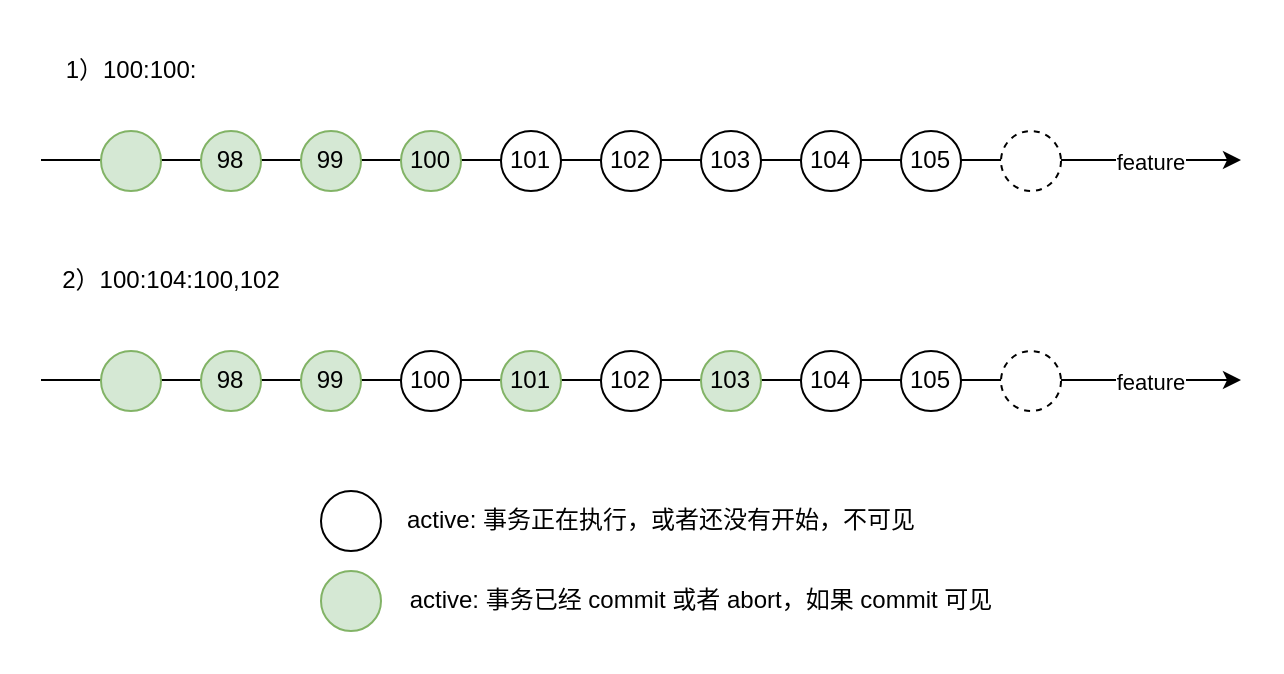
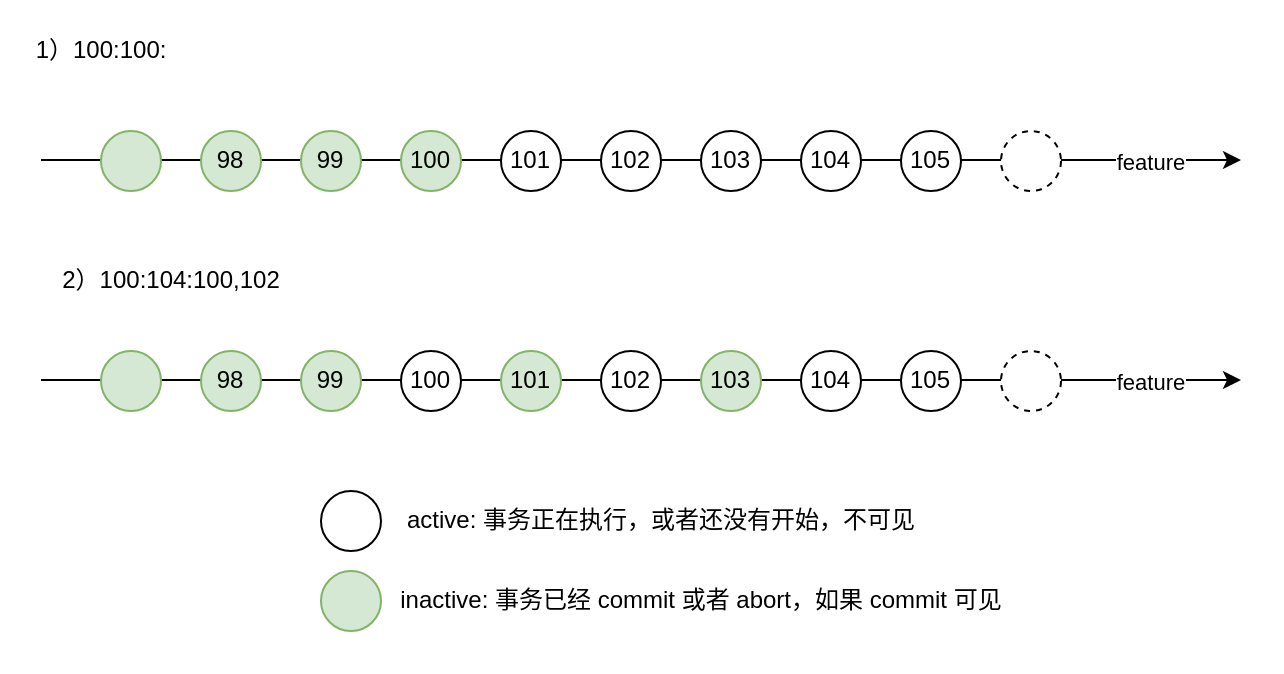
  <mxCell id="0" />
  <mxCell id="1" parent="0" />
  <mxCell id="2" value="" style="endArrow=classic;html=1;rounded=0;" edge="1" parent="1"><mxGeometry width="50" height="50" relative="1" as="geometry"><mxPoint x="20" y="79.5" as="sourcePoint" /><mxPoint x="620" y="79.5" as="targetPoint" /></mxGeometry></mxCell>
  <mxCell id="3" value="feature" style="edgeLabel;html=1;align=center;verticalAlign=middle;resizable=0;points=[];" connectable="0" vertex="1" parent="2"><mxGeometry x="0.847" relative="1" as="geometry"><mxPoint y="1" as="offset" /></mxGeometry></mxCell>
- <mxCell id="4" value="1）100:100:" style="text;html=1;align=center;verticalAlign=middle;resizable=0;points=[];autosize=1;strokeColor=none;fillColor=none;" vertex="1" parent="1"><mxGeometry x="20" y="20" width="90" height="30" as="geometry" /></mxCell>
+ <mxCell id="4" value="1）100:100:" style="text;html=1;align=center;verticalAlign=middle;resizable=0;points=[];autosize=1;strokeColor=none;fillColor=none;" vertex="1" parent="1"><mxGeometry x="5" y="10" width="90" height="30" as="geometry" /></mxCell>
  <mxCell id="5" value="" style="group" connectable="0" vertex="1" parent="1"><mxGeometry x="160" y="245" width="310" height="30" as="geometry" /></mxCell>
  <mxCell id="6" value="" style="ellipse;whiteSpace=wrap;html=1;aspect=fixed;" vertex="1" parent="5"><mxGeometry width="30" height="30" as="geometry" /></mxCell>
  <mxCell id="7" value="active: 事务正在执行，或者还没有开始，不可见" style="text;html=1;align=center;verticalAlign=middle;resizable=0;points=[];autosize=1;strokeColor=none;fillColor=none;" vertex="1" parent="5"><mxGeometry x="30" width="280" height="30" as="geometry" /></mxCell>
  <mxCell id="8" value="" style="group" connectable="0" vertex="1" parent="1"><mxGeometry x="160" y="285" width="330" height="30" as="geometry" /></mxCell>
  <mxCell id="9" value="" style="ellipse;whiteSpace=wrap;html=1;aspect=fixed;fillColor=#d5e8d4;strokeColor=#82b366;" vertex="1" parent="8"><mxGeometry width="30" height="30" as="geometry" /></mxCell>
- <mxCell id="10" value="active: 事务已经 commit 或者 abort，如果 commit 可见" style="text;html=1;align=center;verticalAlign=middle;resizable=0;points=[];autosize=1;strokeColor=none;fillColor=none;" vertex="1" parent="8"><mxGeometry x="30" width="320" height="30" as="geometry" /></mxCell>
+ <mxCell id="10" value="inactive: 事务已经 commit 或者 abort，如果 commit 可见" style="text;html=1;align=center;verticalAlign=middle;resizable=0;points=[];autosize=1;strokeColor=none;fillColor=none;" vertex="1" parent="8"><mxGeometry x="30" width="320" height="30" as="geometry" /></mxCell>
  <mxCell id="11" value="" style="ellipse;whiteSpace=wrap;html=1;aspect=fixed;fillColor=#d5e8d4;strokeColor=#82b366;" vertex="1" parent="1"><mxGeometry x="50" y="65" width="30" height="30" as="geometry" /></mxCell>
  <mxCell id="12" value="98" style="ellipse;whiteSpace=wrap;html=1;aspect=fixed;fillColor=#d5e8d4;strokeColor=#82b366;" vertex="1" parent="1"><mxGeometry x="100" y="65" width="30" height="30" as="geometry" /></mxCell>
  <mxCell id="13" value="99" style="ellipse;whiteSpace=wrap;html=1;aspect=fixed;fillColor=#d5e8d4;strokeColor=#82b366;" vertex="1" parent="1"><mxGeometry x="150" y="65" width="30" height="30" as="geometry" /></mxCell>
  <mxCell id="14" value="100" style="ellipse;whiteSpace=wrap;html=1;aspect=fixed;fillColor=#d5e8d4;strokeColor=#82b366;" vertex="1" parent="1"><mxGeometry x="200" y="65" width="30" height="30" as="geometry" /></mxCell>
  <mxCell id="15" value="101" style="ellipse;whiteSpace=wrap;html=1;aspect=fixed;" vertex="1" parent="1"><mxGeometry x="250" y="65" width="30" height="30" as="geometry" /></mxCell>
  <mxCell id="16" value="102" style="ellipse;whiteSpace=wrap;html=1;aspect=fixed;" vertex="1" parent="1"><mxGeometry x="300" y="65" width="30" height="30" as="geometry" /></mxCell>
  <mxCell id="17" value="103" style="ellipse;whiteSpace=wrap;html=1;aspect=fixed;" vertex="1" parent="1"><mxGeometry x="350" y="65" width="30" height="30" as="geometry" /></mxCell>
  <mxCell id="18" value="104" style="ellipse;whiteSpace=wrap;html=1;aspect=fixed;" vertex="1" parent="1"><mxGeometry x="400" y="65" width="30" height="30" as="geometry" /></mxCell>
  <mxCell id="19" value="105" style="ellipse;whiteSpace=wrap;html=1;aspect=fixed;" vertex="1" parent="1"><mxGeometry x="450" y="65" width="30" height="30" as="geometry" /></mxCell>
  <mxCell id="20" value="" style="ellipse;whiteSpace=wrap;html=1;aspect=fixed;dashed=1;" vertex="1" parent="1"><mxGeometry x="500" y="65" width="30" height="30" as="geometry" /></mxCell>
  <mxCell id="21" value="2）100:104:100,102" style="text;html=1;align=center;verticalAlign=middle;resizable=0;points=[];autosize=1;strokeColor=none;fillColor=none;" vertex="1" parent="1"><mxGeometry x="20" y="125" width="130" height="30" as="geometry" /></mxCell>
  <mxCell id="22" value="" style="endArrow=classic;html=1;rounded=0;" edge="1" parent="1"><mxGeometry width="50" height="50" relative="1" as="geometry"><mxPoint x="20" y="189.5" as="sourcePoint" /><mxPoint x="620" y="189.5" as="targetPoint" /></mxGeometry></mxCell>
  <mxCell id="23" value="feature" style="edgeLabel;html=1;align=center;verticalAlign=middle;resizable=0;points=[];" connectable="0" vertex="1" parent="22"><mxGeometry x="0.847" relative="1" as="geometry"><mxPoint y="1" as="offset" /></mxGeometry></mxCell>
  <mxCell id="24" value="" style="ellipse;whiteSpace=wrap;html=1;aspect=fixed;fillColor=#d5e8d4;strokeColor=#82b366;" vertex="1" parent="1"><mxGeometry x="50" y="175" width="30" height="30" as="geometry" /></mxCell>
  <mxCell id="25" value="98" style="ellipse;whiteSpace=wrap;html=1;aspect=fixed;fillColor=#d5e8d4;strokeColor=#82b366;" vertex="1" parent="1"><mxGeometry x="100" y="175" width="30" height="30" as="geometry" /></mxCell>
  <mxCell id="26" value="99" style="ellipse;whiteSpace=wrap;html=1;aspect=fixed;fillColor=#d5e8d4;strokeColor=#82b366;" vertex="1" parent="1"><mxGeometry x="150" y="175" width="30" height="30" as="geometry" /></mxCell>
  <mxCell id="27" value="100" style="ellipse;whiteSpace=wrap;html=1;aspect=fixed;" vertex="1" parent="1"><mxGeometry x="200" y="175" width="30" height="30" as="geometry" /></mxCell>
  <mxCell id="28" value="101" style="ellipse;whiteSpace=wrap;html=1;aspect=fixed;fillColor=#d5e8d4;strokeColor=#82b366;" vertex="1" parent="1"><mxGeometry x="250" y="175" width="30" height="30" as="geometry" /></mxCell>
  <mxCell id="29" value="102" style="ellipse;whiteSpace=wrap;html=1;aspect=fixed;" vertex="1" parent="1"><mxGeometry x="300" y="175" width="30" height="30" as="geometry" /></mxCell>
  <mxCell id="30" value="103" style="ellipse;whiteSpace=wrap;html=1;aspect=fixed;fillColor=#d5e8d4;strokeColor=#82b366;" vertex="1" parent="1"><mxGeometry x="350" y="175" width="30" height="30" as="geometry" /></mxCell>
  <mxCell id="31" value="104" style="ellipse;whiteSpace=wrap;html=1;aspect=fixed;" vertex="1" parent="1"><mxGeometry x="400" y="175" width="30" height="30" as="geometry" /></mxCell>
  <mxCell id="32" value="105" style="ellipse;whiteSpace=wrap;html=1;aspect=fixed;" vertex="1" parent="1"><mxGeometry x="450" y="175" width="30" height="30" as="geometry" /></mxCell>
  <mxCell id="33" value="" style="ellipse;whiteSpace=wrap;html=1;aspect=fixed;dashed=1;" vertex="1" parent="1"><mxGeometry x="500" y="175" width="30" height="30" as="geometry" /></mxCell>
